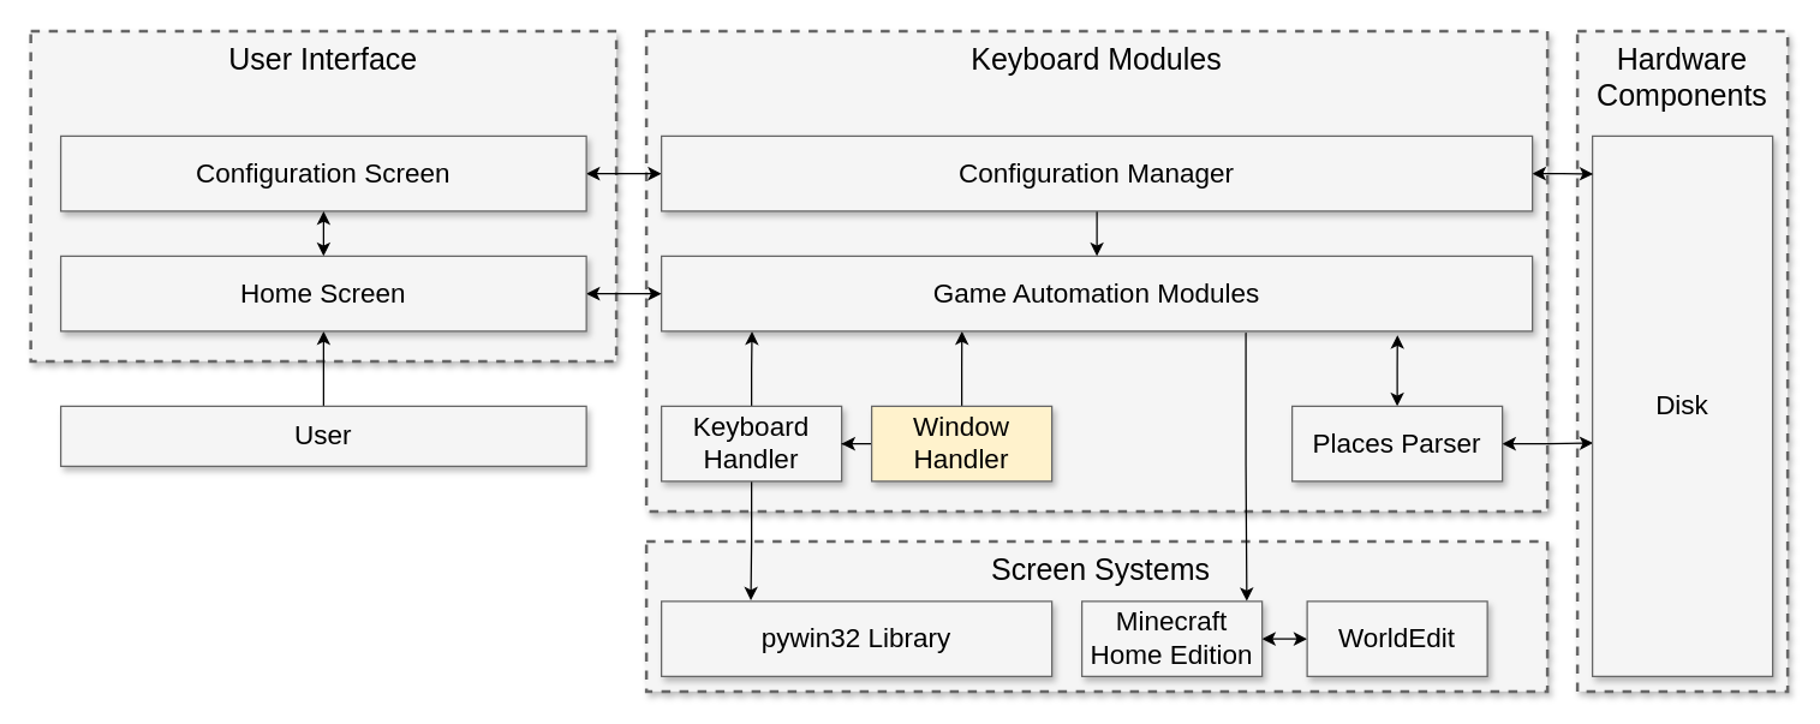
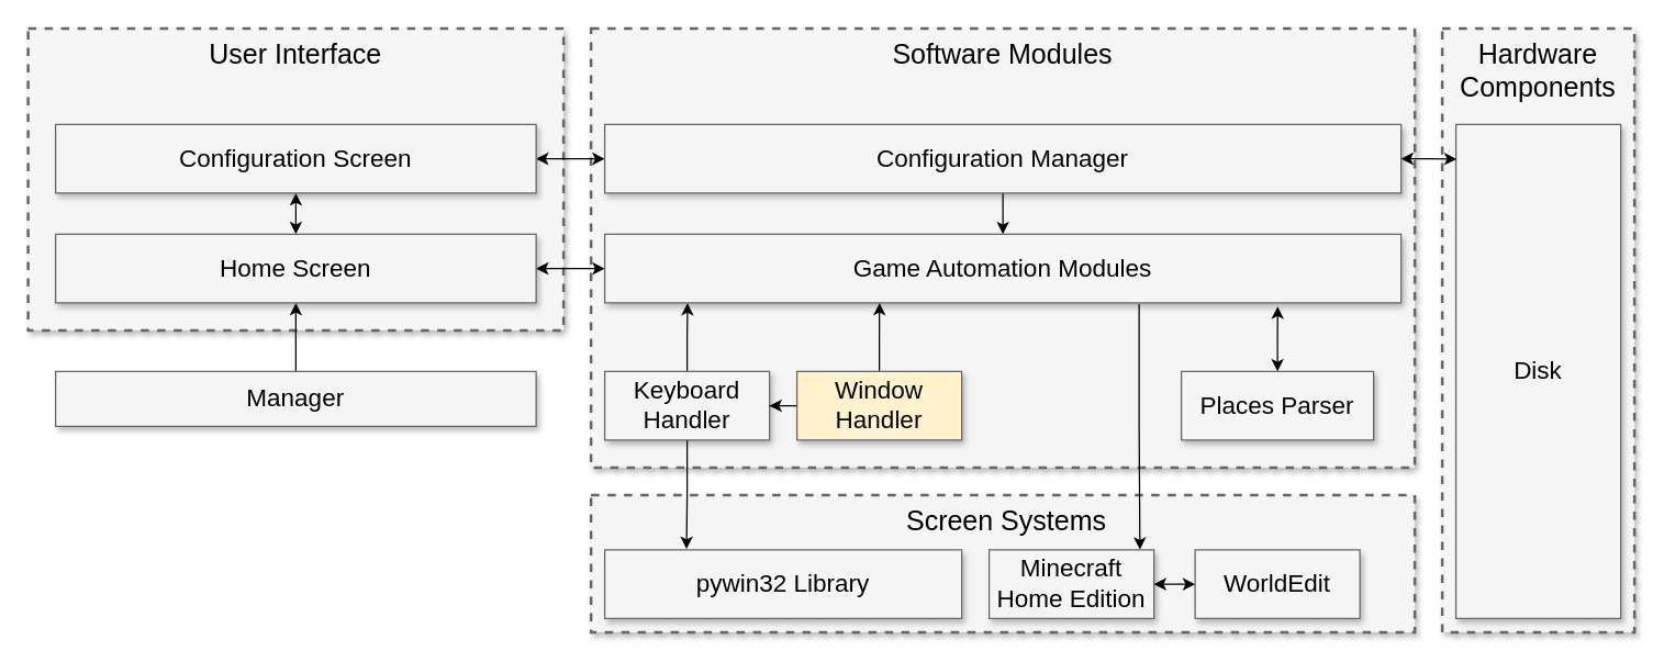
  <mxCell id="0" style=";html=1;" />
  <mxCell id="1" style=";html=1;" parent="0" />
- <mxCell id="2" value="Keyboard Modules" style="whiteSpace=wrap;html=1;shadow=1;fontSize=20;fillColor=#f5f5f5;strokeColor=#666666;strokeWidth=2;dashed=1;verticalAlign=top;" parent="1" vertex="1"><mxGeometry x="430" y="20" width="600" height="320" as="geometry" /></mxCell>
+ <mxCell id="2" value="Software Modules" style="whiteSpace=wrap;html=1;shadow=1;fontSize=20;fillColor=#f5f5f5;strokeColor=#666666;strokeWidth=2;dashed=1;verticalAlign=top;" parent="1" vertex="1"><mxGeometry x="430" y="20" width="600" height="320" as="geometry" /></mxCell>
  <mxCell id="3" value="Hardware Components" style="whiteSpace=wrap;html=1;shadow=1;fontSize=20;fillColor=#f5f5f5;strokeColor=#666666;strokeWidth=2;dashed=1;verticalAlign=top;" parent="1" vertex="1"><mxGeometry x="1050" y="20" width="140" height="440" as="geometry" /></mxCell>
  <mxCell id="4" value="User Interface" style="whiteSpace=wrap;html=1;shadow=1;fontSize=20;fillColor=#f5f5f5;strokeColor=#666666;strokeWidth=2;dashed=1;verticalAlign=top;" parent="1" vertex="1"><mxGeometry x="20" y="20" width="390" height="220" as="geometry" /></mxCell>
  <mxCell id="5" value="&amp;nbsp;Screen Systems" style="whiteSpace=wrap;html=1;shadow=1;fontSize=20;fillColor=#f5f5f5;strokeColor=#666666;strokeWidth=2;dashed=1;verticalAlign=top;align=center;" parent="1" vertex="1"><mxGeometry x="430" y="360" width="600" height="100" as="geometry" /></mxCell>
  <mxCell id="6" style="edgeStyle=orthogonalEdgeStyle;rounded=0;orthogonalLoop=1;jettySize=auto;html=1;entryX=0;entryY=0.5;entryDx=0;entryDy=0;startArrow=classic;startFill=1;" parent="1" source="7" target="31" edge="1"><mxGeometry relative="1" as="geometry" /></mxCell>
  <mxCell id="7" value="Minecraft Home Edition" style="whiteSpace=wrap;html=1;shadow=1;fontSize=18;fillColor=#f5f5f5;strokeColor=#666666;" parent="1" vertex="1"><mxGeometry x="720" y="400" width="120" height="50" as="geometry" /></mxCell>
  <mxCell id="8" value="pywin32 Library" style="whiteSpace=wrap;html=1;shadow=1;fontSize=18;fillColor=#f5f5f5;strokeColor=#666666;" parent="1" vertex="1"><mxGeometry x="440" y="400" width="260" height="50" as="geometry" /></mxCell>
  <mxCell id="9" style="edgeStyle=orthogonalEdgeStyle;rounded=0;orthogonalLoop=1;jettySize=auto;html=1;entryX=0.104;entryY=1.003;entryDx=0;entryDy=0;entryPerimeter=0;" parent="1" source="11" target="18" edge="1"><mxGeometry relative="1" as="geometry" /></mxCell>
  <mxCell id="10" style="edgeStyle=orthogonalEdgeStyle;rounded=0;orthogonalLoop=1;jettySize=auto;html=1;entryX=0.229;entryY=-0.013;entryDx=0;entryDy=0;entryPerimeter=0;" parent="1" source="11" target="8" edge="1"><mxGeometry relative="1" as="geometry" /></mxCell>
  <mxCell id="11" value="Keyboard Handler" style="whiteSpace=wrap;html=1;shadow=1;fontSize=18;fillColor=#f5f5f5;strokeColor=#666666;" parent="1" vertex="1"><mxGeometry x="440" y="270" width="120" height="50" as="geometry" /></mxCell>
  <mxCell id="12" style="edgeStyle=orthogonalEdgeStyle;rounded=0;orthogonalLoop=1;jettySize=auto;html=1;entryX=0.345;entryY=1;entryDx=0;entryDy=0;entryPerimeter=0;" parent="1" source="14" target="18" edge="1"><mxGeometry relative="1" as="geometry" /></mxCell>
  <mxCell id="13" style="edgeStyle=orthogonalEdgeStyle;rounded=0;orthogonalLoop=1;jettySize=auto;html=1;" parent="1" source="14" target="11" edge="1"><mxGeometry relative="1" as="geometry" /></mxCell>
  <mxCell id="14" value="Window Handler" style="whiteSpace=wrap;html=1;shadow=1;fontSize=18;fillColor=#fff2cc;strokeColor=#666666;" parent="1" vertex="1"><mxGeometry x="580" y="270" width="120" height="50" as="geometry" /></mxCell>
  <mxCell id="15" style="edgeStyle=orthogonalEdgeStyle;rounded=0;orthogonalLoop=1;jettySize=auto;html=1;entryX=0;entryY=0.5;entryDx=0;entryDy=0;startArrow=classic;startFill=1;" parent="1" source="16" target="27" edge="1"><mxGeometry relative="1" as="geometry" /></mxCell>
  <mxCell id="16" value="Configuration Screen" style="whiteSpace=wrap;html=1;shadow=1;fontSize=18;fillColor=#f5f5f5;strokeColor=#666666;" parent="1" vertex="1"><mxGeometry x="40" y="90" width="350" height="50" as="geometry" /></mxCell>
  <mxCell id="17" style="edgeStyle=orthogonalEdgeStyle;rounded=0;orthogonalLoop=1;jettySize=auto;html=1;entryX=0.915;entryY=-0.004;entryDx=0;entryDy=0;entryPerimeter=0;exitX=0.671;exitY=1.02;exitDx=0;exitDy=0;exitPerimeter=0;" parent="1" source="18" target="7" edge="1"><mxGeometry relative="1" as="geometry" /></mxCell>
  <mxCell id="18" value="Game Automation Modules" style="whiteSpace=wrap;html=1;shadow=1;fontSize=18;fillColor=#f5f5f5;strokeColor=#666666;" parent="1" vertex="1"><mxGeometry x="440" y="170" width="580" height="50" as="geometry" /></mxCell>
  <mxCell id="19" style="edgeStyle=orthogonalEdgeStyle;rounded=0;orthogonalLoop=1;jettySize=auto;html=1;entryX=0.845;entryY=1.052;entryDx=0;entryDy=0;entryPerimeter=0;startArrow=classic;startFill=1;" parent="1" source="21" target="18" edge="1"><mxGeometry relative="1" as="geometry" /></mxCell>
- <mxCell id="20" style="edgeStyle=orthogonalEdgeStyle;rounded=0;orthogonalLoop=1;jettySize=auto;html=1;entryX=0.004;entryY=0.568;entryDx=0;entryDy=0;entryPerimeter=0;startArrow=classic;startFill=1;" parent="1" source="21" target="22" edge="1"><mxGeometry relative="1" as="geometry" /></mxCell>
  <mxCell id="21" value="Places Parser" style="whiteSpace=wrap;html=1;shadow=1;fontSize=18;fillColor=#f5f5f5;strokeColor=#666666;" parent="1" vertex="1"><mxGeometry x="860" y="270" width="140" height="50" as="geometry" /></mxCell>
  <mxCell id="22" value="Disk" style="whiteSpace=wrap;html=1;shadow=1;fontSize=18;fillColor=#f5f5f5;strokeColor=#666666;" parent="1" vertex="1"><mxGeometry x="1060" y="90" width="120" height="360" as="geometry" /></mxCell>
  <mxCell id="23" style="edgeStyle=orthogonalEdgeStyle;rounded=0;orthogonalLoop=1;jettySize=auto;html=1;entryX=0.5;entryY=1;entryDx=0;entryDy=0;" parent="1" source="24" target="30" edge="1"><mxGeometry relative="1" as="geometry" /></mxCell>
- <mxCell id="24" value="User" style="whiteSpace=wrap;html=1;shadow=1;fontSize=18;fillColor=#f5f5f5;strokeColor=#666666;" parent="1" vertex="1"><mxGeometry x="40" y="270" width="350" height="40" as="geometry" /></mxCell>
+ <mxCell id="24" value="Manager" style="whiteSpace=wrap;html=1;shadow=1;fontSize=18;fillColor=#f5f5f5;strokeColor=#666666;" parent="1" vertex="1"><mxGeometry x="40" y="270" width="350" height="40" as="geometry" /></mxCell>
  <mxCell id="25" style="edgeStyle=orthogonalEdgeStyle;rounded=0;orthogonalLoop=1;jettySize=auto;html=1;" parent="1" source="27" target="18" edge="1"><mxGeometry relative="1" as="geometry" /></mxCell>
  <mxCell id="26" style="edgeStyle=orthogonalEdgeStyle;rounded=0;orthogonalLoop=1;jettySize=auto;html=1;entryX=0.004;entryY=0.07;entryDx=0;entryDy=0;entryPerimeter=0;startArrow=classic;startFill=1;" parent="1" source="27" target="22" edge="1"><mxGeometry relative="1" as="geometry" /></mxCell>
  <mxCell id="27" value="Configuration Manager" style="whiteSpace=wrap;html=1;shadow=1;fontSize=18;fillColor=#f5f5f5;strokeColor=#666666;" parent="1" vertex="1"><mxGeometry x="440" y="90" width="580" height="50" as="geometry" /></mxCell>
  <mxCell id="28" style="edgeStyle=orthogonalEdgeStyle;rounded=0;orthogonalLoop=1;jettySize=auto;html=1;entryX=0.5;entryY=1;entryDx=0;entryDy=0;startArrow=classic;startFill=1;" parent="1" source="30" target="16" edge="1"><mxGeometry relative="1" as="geometry" /></mxCell>
  <mxCell id="29" style="edgeStyle=orthogonalEdgeStyle;rounded=0;orthogonalLoop=1;jettySize=auto;html=1;startArrow=classic;startFill=1;" parent="1" source="30" target="18" edge="1"><mxGeometry relative="1" as="geometry" /></mxCell>
  <mxCell id="30" value="Home Screen" style="whiteSpace=wrap;html=1;shadow=1;fontSize=18;fillColor=#f5f5f5;strokeColor=#666666;" parent="1" vertex="1"><mxGeometry x="40" y="170" width="350" height="50" as="geometry" /></mxCell>
  <mxCell id="31" value="WorldEdit" style="whiteSpace=wrap;html=1;shadow=1;fontSize=18;fillColor=#f5f5f5;strokeColor=#666666;" parent="1" vertex="1"><mxGeometry x="870" y="400" width="120" height="50" as="geometry" /></mxCell>
